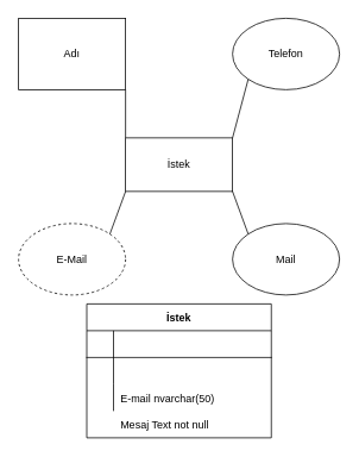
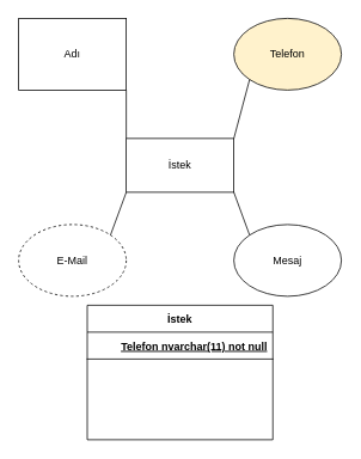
  <mxCell id="0" />
  <mxCell id="1" parent="0" />
  <mxCell id="2" value="İstek&lt;br&gt;" style="rounded=0;whiteSpace=wrap;html=1;" vertex="1" parent="1"><mxGeometry x="140" y="154" width="120" height="60" as="geometry" /></mxCell>
- <mxCell id="3" value="Telefon&lt;br&gt;" style="ellipse;whiteSpace=wrap;html=1;" vertex="1" parent="1"><mxGeometry x="260" y="20" width="120" height="80" as="geometry" /></mxCell>
+ <mxCell id="3" value="Telefon&lt;br&gt;" style="ellipse;whiteSpace=wrap;html=1;fillColor=#fff2cc;" vertex="1" parent="1"><mxGeometry x="260" y="20" width="120" height="80" as="geometry" /></mxCell>
  <mxCell id="4" value="Adı" style="whiteSpace=wrap;html=1;rounded=0;" vertex="1" parent="1"><mxGeometry x="20" y="20" width="120" height="80" as="geometry" /></mxCell>
  <mxCell id="5" value="E-Mail" style="ellipse;whiteSpace=wrap;html=1;dashed=1;" vertex="1" parent="1"><mxGeometry x="20" y="250" width="120" height="80" as="geometry" /></mxCell>
- <mxCell id="6" value="Mail" style="ellipse;whiteSpace=wrap;html=1;" vertex="1" parent="1"><mxGeometry x="260" y="250" width="120" height="80" as="geometry" /></mxCell>
+ <mxCell id="6" value="Mesaj" style="ellipse;whiteSpace=wrap;html=1;" vertex="1" parent="1"><mxGeometry x="260" y="250" width="120" height="80" as="geometry" /></mxCell>
  <mxCell id="7" value="" style="endArrow=none;html=1;rounded=0;entryX=1;entryY=1;entryDx=0;entryDy=0;exitX=0;exitY=0;exitDx=0;exitDy=0;" edge="1" parent="1" source="2" target="4"><mxGeometry width="50" height="50" relative="1" as="geometry"><mxPoint x="187" y="88" as="sourcePoint" /><mxPoint x="197" y="110" as="targetPoint" /></mxGeometry></mxCell>
  <mxCell id="8" value="" style="endArrow=none;html=1;rounded=0;exitX=1;exitY=0;exitDx=0;exitDy=0;entryX=0;entryY=1;entryDx=0;entryDy=0;" edge="1" parent="1" source="2" target="3"><mxGeometry width="50" height="50" relative="1" as="geometry"><mxPoint x="147" y="160" as="sourcePoint" /><mxPoint x="197" y="110" as="targetPoint" /></mxGeometry></mxCell>
  <mxCell id="9" value="" style="endArrow=none;html=1;rounded=0;entryX=1;entryY=1;entryDx=0;entryDy=0;exitX=0;exitY=0;exitDx=0;exitDy=0;" edge="1" parent="1" source="6" target="2"><mxGeometry width="50" height="50" relative="1" as="geometry"><mxPoint x="147" y="160" as="sourcePoint" /><mxPoint x="197" y="110" as="targetPoint" /></mxGeometry></mxCell>
  <mxCell id="10" value="" style="endArrow=none;html=1;rounded=0;entryX=1;entryY=0;entryDx=0;entryDy=0;exitX=0;exitY=1;exitDx=0;exitDy=0;" edge="1" parent="1" source="2" target="5"><mxGeometry width="50" height="50" relative="1" as="geometry"><mxPoint x="147" y="160" as="sourcePoint" /><mxPoint x="197" y="110" as="targetPoint" /></mxGeometry></mxCell>
  <mxCell id="11" value="İstek" style="shape=table;startSize=30;container=1;collapsible=1;childLayout=tableLayout;fixedRows=1;rowLines=0;fontStyle=1;align=center;resizeLast=1;" vertex="1" parent="1"><mxGeometry x="96.5" y="340" width="207" height="150" as="geometry" /></mxCell>
  <mxCell id="12" value="" style="shape=partialRectangle;collapsible=0;dropTarget=0;pointerEvents=0;fillColor=none;top=0;left=0;bottom=1;right=0;points=[[0,0.5],[1,0.5]];portConstraint=eastwest;" vertex="1" parent="11"><mxGeometry y="30" width="207" height="30" as="geometry" /></mxCell>
+ <mxCell id="13" value="Telefon nvarchar(11) not null" style="shape=partialRectangle;connectable=0;fillColor=none;top=0;left=0;bottom=0;right=0;align=left;spacingLeft=6;fontStyle=5;overflow=hidden;" vertex="1" parent="12"><mxGeometry x="30" width="177" height="30" as="geometry"><mxRectangle width="177" height="30" as="alternateBounds" /></mxGeometry></mxCell>
  <mxCell id="14" value="" style="shape=partialRectangle;collapsible=0;dropTarget=0;pointerEvents=0;fillColor=none;top=0;left=0;bottom=0;right=0;points=[[0,0.5],[1,0.5]];portConstraint=eastwest;" vertex="1" parent="11"><mxGeometry y="60" width="207" height="30" as="geometry" /></mxCell>
  <mxCell id="15" value="" style="shape=partialRectangle;connectable=0;fillColor=none;top=0;left=0;bottom=0;right=0;editable=1;overflow=hidden;" vertex="1" parent="14"><mxGeometry width="30" height="30" as="geometry"><mxRectangle width="30" height="30" as="alternateBounds" /></mxGeometry></mxCell>
  <mxCell id="16" value="" style="shape=partialRectangle;collapsible=0;dropTarget=0;pointerEvents=0;fillColor=none;top=0;left=0;bottom=0;right=0;points=[[0,0.5],[1,0.5]];portConstraint=eastwest;" vertex="1" parent="11"><mxGeometry y="90" width="207" height="30" as="geometry" /></mxCell>
  <mxCell id="17" value="" style="shape=partialRectangle;connectable=0;fillColor=none;top=0;left=0;bottom=0;right=0;editable=1;overflow=hidden;" vertex="1" parent="16"><mxGeometry width="30" height="30" as="geometry"><mxRectangle width="30" height="30" as="alternateBounds" /></mxGeometry></mxCell>
- <mxCell id="18" value="E-mail nvarchar(50)" style="shape=partialRectangle;connectable=0;fillColor=none;top=0;left=0;bottom=0;right=0;align=left;spacingLeft=6;overflow=hidden;" vertex="1" parent="16"><mxGeometry x="30" width="177" height="30" as="geometry"><mxRectangle width="177" height="30" as="alternateBounds" /></mxGeometry></mxCell>
  <mxCell id="19" value="" style="shape=partialRectangle;collapsible=0;dropTarget=0;pointerEvents=0;fillColor=none;top=0;left=0;bottom=0;right=0;points=[[0,0.5],[1,0.5]];portConstraint=eastwest;" vertex="1" parent="11"><mxGeometry y="120" width="207" height="30" as="geometry" /></mxCell>
  <mxCell id="20" value="" style="shape=partialRectangle;connectable=0;fillColor=none;top=0;left=0;bottom=0;right=0;editable=1;overflow=hidden;" vertex="1" parent="19"><mxGeometry width="30" height="30" as="geometry"><mxRectangle width="30" height="30" as="alternateBounds" /></mxGeometry></mxCell>
- <mxCell id="21" value="Mesaj Text not null" style="shape=partialRectangle;connectable=0;fillColor=none;top=0;left=0;bottom=0;right=0;align=left;spacingLeft=6;overflow=hidden;" vertex="1" parent="19"><mxGeometry x="30" width="177" height="30" as="geometry"><mxRectangle width="177" height="30" as="alternateBounds" /></mxGeometry></mxCell>
